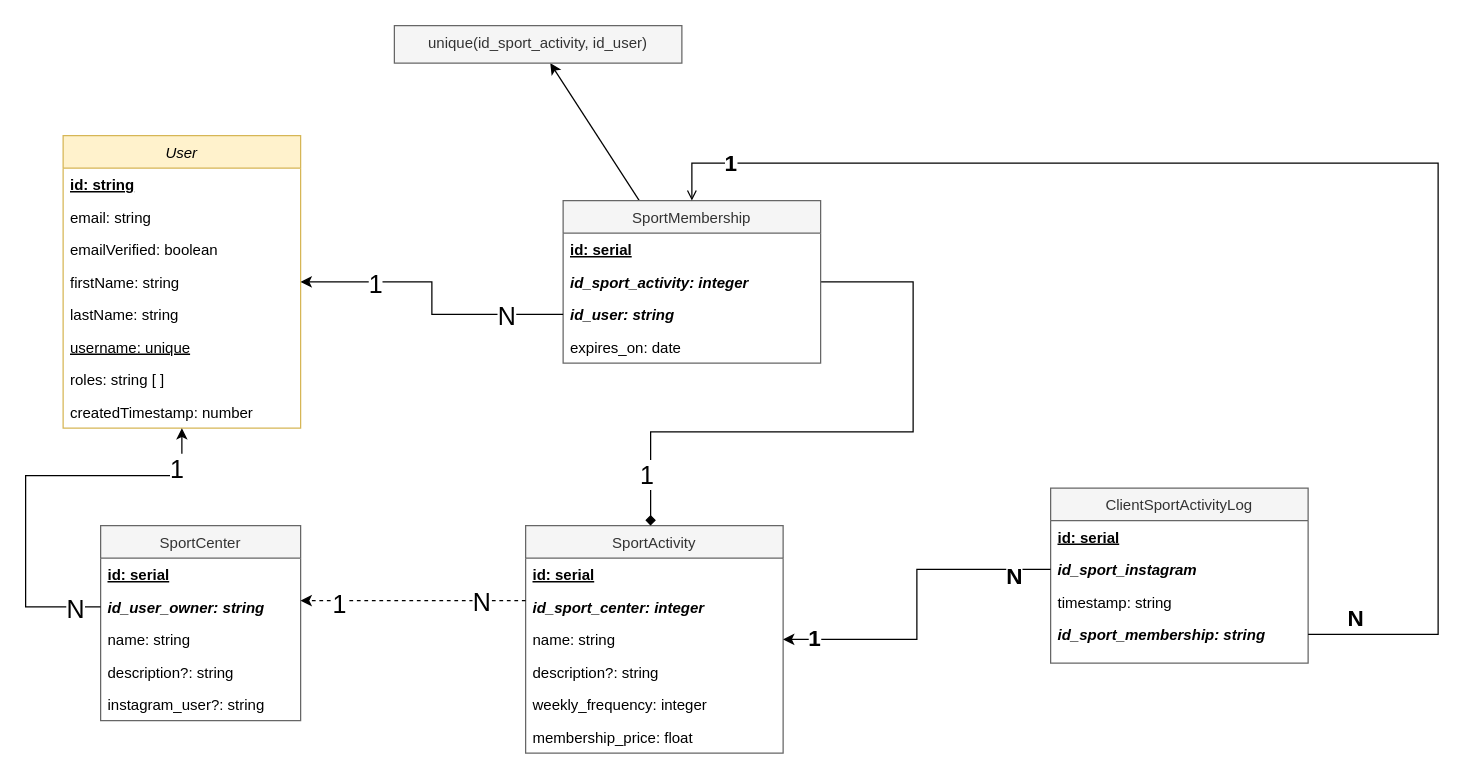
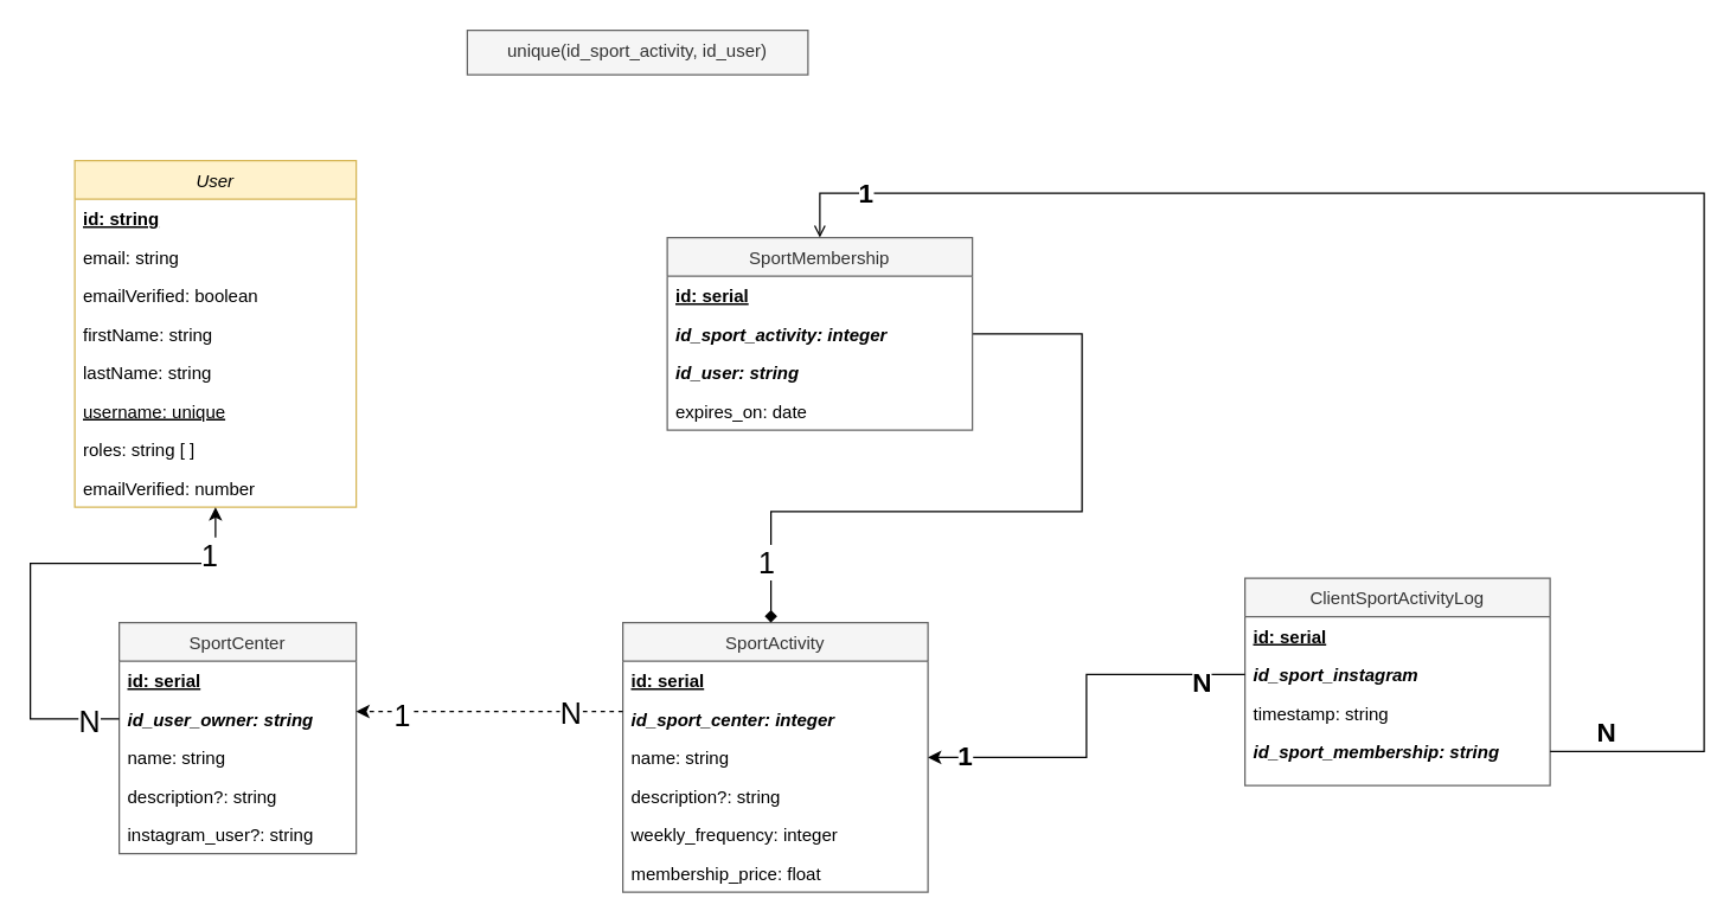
  <mxCell id="0" />
  <mxCell id="1" parent="0" />
  <mxCell id="2" value="User" style="swimlane;fontStyle=2;align=center;verticalAlign=top;childLayout=stackLayout;horizontal=1;startSize=26;horizontalStack=0;resizeParent=1;resizeLast=0;collapsible=1;marginBottom=0;rounded=0;shadow=0;strokeWidth=1;fillColor=#fff2cc;strokeColor=#d6b656;" parent="1" vertex="1"><mxGeometry x="50" y="108" width="190" height="234" as="geometry"><mxRectangle x="230" y="140" width="160" height="26" as="alternateBounds" /></mxGeometry></mxCell>
  <mxCell id="3" value="id: string" style="text;align=left;verticalAlign=top;spacingLeft=4;spacingRight=4;overflow=hidden;rotatable=0;points=[[0,0.5],[1,0.5]];portConstraint=eastwest;fontStyle=5" parent="2" vertex="1"><mxGeometry y="26" width="190" height="26" as="geometry" /></mxCell>
  <mxCell id="4" value="email: string" style="text;align=left;verticalAlign=top;spacingLeft=4;spacingRight=4;overflow=hidden;rotatable=0;points=[[0,0.5],[1,0.5]];portConstraint=eastwest;rounded=0;shadow=0;html=0;" parent="2" vertex="1"><mxGeometry y="52" width="190" height="26" as="geometry" /></mxCell>
  <mxCell id="5" value="emailVerified: boolean" style="text;align=left;verticalAlign=top;spacingLeft=4;spacingRight=4;overflow=hidden;rotatable=0;points=[[0,0.5],[1,0.5]];portConstraint=eastwest;rounded=0;shadow=0;html=0;" parent="2" vertex="1"><mxGeometry y="78" width="190" height="26" as="geometry" /></mxCell>
  <mxCell id="6" value="firstName: string" style="text;align=left;verticalAlign=top;spacingLeft=4;spacingRight=4;overflow=hidden;rotatable=0;points=[[0,0.5],[1,0.5]];portConstraint=eastwest;rounded=0;shadow=0;html=0;" parent="2" vertex="1"><mxGeometry y="104" width="190" height="26" as="geometry" /></mxCell>
  <mxCell id="7" value="lastName: string" style="text;align=left;verticalAlign=top;spacingLeft=4;spacingRight=4;overflow=hidden;rotatable=0;points=[[0,0.5],[1,0.5]];portConstraint=eastwest;rounded=0;shadow=0;html=0;" parent="2" vertex="1"><mxGeometry y="130" width="190" height="26" as="geometry" /></mxCell>
  <mxCell id="8" value="username: unique" style="text;align=left;verticalAlign=top;spacingLeft=4;spacingRight=4;overflow=hidden;rotatable=0;points=[[0,0.5],[1,0.5]];portConstraint=eastwest;rounded=0;shadow=0;html=0;fontStyle=4" parent="2" vertex="1"><mxGeometry y="156" width="190" height="26" as="geometry" /></mxCell>
  <mxCell id="9" value="roles: string [ ]" style="text;align=left;verticalAlign=top;spacingLeft=4;spacingRight=4;overflow=hidden;rotatable=0;points=[[0,0.5],[1,0.5]];portConstraint=eastwest;rounded=0;shadow=0;html=0;" parent="2" vertex="1"><mxGeometry y="182" width="190" height="26" as="geometry" /></mxCell>
- <mxCell id="10" value="createdTimestamp: number" style="text;align=left;verticalAlign=top;spacingLeft=4;spacingRight=4;overflow=hidden;rotatable=0;points=[[0,0.5],[1,0.5]];portConstraint=eastwest;rounded=0;shadow=0;html=0;" parent="2" vertex="1"><mxGeometry y="208" width="190" height="26" as="geometry" /></mxCell>
+ <mxCell id="10" value="emailVerified: number" style="text;align=left;verticalAlign=top;spacingLeft=4;spacingRight=4;overflow=hidden;rotatable=0;points=[[0,0.5],[1,0.5]];portConstraint=eastwest;rounded=0;shadow=0;html=0;" parent="2" vertex="1"><mxGeometry y="208" width="190" height="26" as="geometry" /></mxCell>
  <mxCell id="11" value="SportCenter" style="swimlane;fontStyle=0;align=center;verticalAlign=top;childLayout=stackLayout;horizontal=1;startSize=26;horizontalStack=0;resizeParent=1;resizeLast=0;collapsible=1;marginBottom=0;rounded=0;shadow=0;strokeWidth=1;fillColor=#f5f5f5;fontColor=#333333;strokeColor=#666666;" parent="1" vertex="1"><mxGeometry x="80" y="420" width="160" height="156" as="geometry"><mxRectangle x="130" y="380" width="160" height="26" as="alternateBounds" /></mxGeometry></mxCell>
  <mxCell id="12" value="id: serial" style="text;align=left;verticalAlign=top;spacingLeft=4;spacingRight=4;overflow=hidden;rotatable=0;points=[[0,0.5],[1,0.5]];portConstraint=eastwest;fontStyle=5" parent="11" vertex="1"><mxGeometry y="26" width="160" height="26" as="geometry" /></mxCell>
  <mxCell id="13" value="id_user_owner: string" style="text;align=left;verticalAlign=top;spacingLeft=4;spacingRight=4;overflow=hidden;rotatable=0;points=[[0,0.5],[1,0.5]];portConstraint=eastwest;fontStyle=3" parent="11" vertex="1"><mxGeometry y="52" width="160" height="26" as="geometry" /></mxCell>
  <mxCell id="14" value="name: string" style="text;align=left;verticalAlign=top;spacingLeft=4;spacingRight=4;overflow=hidden;rotatable=0;points=[[0,0.5],[1,0.5]];portConstraint=eastwest;fontStyle=0" parent="11" vertex="1"><mxGeometry y="78" width="160" height="26" as="geometry" /></mxCell>
  <mxCell id="15" value="description?: string" style="text;align=left;verticalAlign=top;spacingLeft=4;spacingRight=4;overflow=hidden;rotatable=0;points=[[0,0.5],[1,0.5]];portConstraint=eastwest;fontStyle=0" parent="11" vertex="1"><mxGeometry y="104" width="160" height="26" as="geometry" /></mxCell>
  <mxCell id="16" value="instagram_user?: string" style="text;align=left;verticalAlign=top;spacingLeft=4;spacingRight=4;overflow=hidden;rotatable=0;points=[[0,0.5],[1,0.5]];portConstraint=eastwest;fontStyle=0" parent="11" vertex="1"><mxGeometry y="130" width="160" height="26" as="geometry" /></mxCell>
  <mxCell id="17" style="edgeStyle=orthogonalEdgeStyle;rounded=0;orthogonalLoop=1;jettySize=auto;html=1;" parent="1" source="13" target="2" edge="1"><mxGeometry relative="1" as="geometry"><Array as="points"><mxPoint x="20" y="485" /><mxPoint x="20" y="380" /><mxPoint x="145" y="380" /></Array></mxGeometry></mxCell>
  <mxCell id="18" value="N" style="edgeLabel;html=1;align=center;verticalAlign=middle;resizable=0;points=[];fontSize=20;fontStyle=0" parent="17" vertex="1" connectable="0"><mxGeometry x="-0.768" y="-2" relative="1" as="geometry"><mxPoint x="17" y="2" as="offset" /></mxGeometry></mxCell>
  <mxCell id="19" value="1" style="edgeLabel;html=1;align=center;verticalAlign=middle;resizable=0;points=[];fontSize=20;fontFamily=Helvetica;fontColor=default;fontStyle=0" parent="17" vertex="1" connectable="0"><mxGeometry x="0.857" y="-2" relative="1" as="geometry"><mxPoint x="-7" y="8" as="offset" /></mxGeometry></mxCell>
  <mxCell id="20" value="SportActivity" style="swimlane;fontStyle=0;align=center;verticalAlign=top;childLayout=stackLayout;horizontal=1;startSize=26;horizontalStack=0;resizeParent=1;resizeLast=0;collapsible=1;marginBottom=0;rounded=0;shadow=0;strokeWidth=1;fillColor=#f5f5f5;fontColor=#333333;strokeColor=#666666;" parent="1" vertex="1"><mxGeometry x="420" y="420" width="206" height="182" as="geometry"><mxRectangle x="130" y="380" width="160" height="26" as="alternateBounds" /></mxGeometry></mxCell>
  <mxCell id="21" value="id: serial" style="text;align=left;verticalAlign=top;spacingLeft=4;spacingRight=4;overflow=hidden;rotatable=0;points=[[0,0.5],[1,0.5]];portConstraint=eastwest;fontStyle=5" parent="20" vertex="1"><mxGeometry y="26" width="206" height="26" as="geometry" /></mxCell>
  <mxCell id="22" value="id_sport_center: integer" style="text;align=left;verticalAlign=top;spacingLeft=4;spacingRight=4;overflow=hidden;rotatable=0;points=[[0,0.5],[1,0.5]];portConstraint=eastwest;fontStyle=3" parent="20" vertex="1"><mxGeometry y="52" width="206" height="26" as="geometry" /></mxCell>
  <mxCell id="23" value="name: string" style="text;align=left;verticalAlign=top;spacingLeft=4;spacingRight=4;overflow=hidden;rotatable=0;points=[[0,0.5],[1,0.5]];portConstraint=eastwest;fontStyle=0" parent="20" vertex="1"><mxGeometry y="78" width="206" height="26" as="geometry" /></mxCell>
  <mxCell id="24" value="description?: string" style="text;align=left;verticalAlign=top;spacingLeft=4;spacingRight=4;overflow=hidden;rotatable=0;points=[[0,0.5],[1,0.5]];portConstraint=eastwest;fontStyle=0" parent="20" vertex="1"><mxGeometry y="104" width="206" height="26" as="geometry" /></mxCell>
  <mxCell id="25" value="weekly_frequency: integer" style="text;align=left;verticalAlign=top;spacingLeft=4;spacingRight=4;overflow=hidden;rotatable=0;points=[[0,0.5],[1,0.5]];portConstraint=eastwest;fontStyle=0" parent="20" vertex="1"><mxGeometry y="130" width="206" height="26" as="geometry" /></mxCell>
  <mxCell id="26" value="membership_price: float" style="text;align=left;verticalAlign=top;spacingLeft=4;spacingRight=4;overflow=hidden;rotatable=0;points=[[0,0.5],[1,0.5]];portConstraint=eastwest;fontStyle=0" parent="20" vertex="1"><mxGeometry y="156" width="206" height="26" as="geometry" /></mxCell>
  <mxCell id="27" style="edgeStyle=orthogonalEdgeStyle;rounded=0;orthogonalLoop=1;jettySize=auto;html=1;dashed=1;" parent="1" source="22" target="11" edge="1"><mxGeometry relative="1" as="geometry"><Array as="points"><mxPoint x="380" y="480" /><mxPoint x="380" y="480" /></Array></mxGeometry></mxCell>
  <mxCell id="28" value="1" style="edgeLabel;html=1;align=center;verticalAlign=middle;resizable=0;points=[];fontSize=20;fontFamily=Helvetica;fontColor=default;fontStyle=0" parent="27" vertex="1" connectable="0"><mxGeometry x="-0.489" y="1" relative="1" as="geometry"><mxPoint x="-104" as="offset" /></mxGeometry></mxCell>
  <mxCell id="29" value="N" style="edgeLabel;html=1;align=center;verticalAlign=middle;resizable=0;points=[];fontSize=20;fontFamily=Helvetica;fontColor=default;fontStyle=0" parent="27" vertex="1" connectable="0"><mxGeometry x="-0.6" relative="1" as="geometry"><mxPoint as="offset" /></mxGeometry></mxCell>
  <mxCell id="30" style="edgeStyle=orthogonalEdgeStyle;rounded=0;orthogonalLoop=1;jettySize=auto;html=1;exitX=1;exitY=0.5;exitDx=0;exitDy=0;endArrow=diamond;" parent="1" source="35" target="20" edge="1"><mxGeometry relative="1" as="geometry"><Array as="points"><mxPoint x="730" y="225" /><mxPoint x="730" y="345" /><mxPoint x="520" y="345" /></Array></mxGeometry></mxCell>
  <mxCell id="31" value="1" style="edgeLabel;html=1;align=center;verticalAlign=middle;resizable=0;points=[];fontSize=20;fontFamily=Helvetica;fontColor=default;" parent="30" vertex="1" connectable="0"><mxGeometry x="0.824" y="-4" relative="1" as="geometry"><mxPoint as="offset" /></mxGeometry></mxCell>
- <mxCell id="32" value="" style="rounded=0;orthogonalLoop=1;jettySize=auto;html=1;" parent="1" source="33" target="52" edge="1"><mxGeometry relative="1" as="geometry" /></mxCell>
  <mxCell id="33" value="SportMembership" style="swimlane;fontStyle=0;align=center;verticalAlign=top;childLayout=stackLayout;horizontal=1;startSize=26;horizontalStack=0;resizeParent=1;resizeLast=0;collapsible=1;marginBottom=0;rounded=0;shadow=0;strokeWidth=1;fillColor=#f5f5f5;fontColor=#333333;strokeColor=#666666;" parent="1" vertex="1"><mxGeometry x="450" y="160" width="206" height="130" as="geometry"><mxRectangle x="130" y="380" width="160" height="26" as="alternateBounds" /></mxGeometry></mxCell>
  <mxCell id="34" value="id: serial" style="text;align=left;verticalAlign=top;spacingLeft=4;spacingRight=4;overflow=hidden;rotatable=0;points=[[0,0.5],[1,0.5]];portConstraint=eastwest;fontStyle=5" parent="33" vertex="1"><mxGeometry y="26" width="206" height="26" as="geometry" /></mxCell>
  <mxCell id="35" value="id_sport_activity: integer" style="text;align=left;verticalAlign=top;spacingLeft=4;spacingRight=4;overflow=hidden;rotatable=0;points=[[0,0.5],[1,0.5]];portConstraint=eastwest;fontStyle=3" parent="33" vertex="1"><mxGeometry y="52" width="206" height="26" as="geometry" /></mxCell>
  <mxCell id="36" value="id_user: string" style="text;align=left;verticalAlign=top;spacingLeft=4;spacingRight=4;overflow=hidden;rotatable=0;points=[[0,0.5],[1,0.5]];portConstraint=eastwest;fontStyle=3" parent="33" vertex="1"><mxGeometry y="78" width="206" height="26" as="geometry" /></mxCell>
  <mxCell id="37" value="expires_on: date" style="text;align=left;verticalAlign=top;spacingLeft=4;spacingRight=4;overflow=hidden;rotatable=0;points=[[0,0.5],[1,0.5]];portConstraint=eastwest;fontStyle=0" parent="33" vertex="1"><mxGeometry y="104" width="206" height="26" as="geometry" /></mxCell>
- <mxCell id="38" style="edgeStyle=orthogonalEdgeStyle;rounded=0;orthogonalLoop=1;jettySize=auto;html=1;" parent="1" source="36" target="2" edge="1"><mxGeometry relative="1" as="geometry" /></mxCell>
- <mxCell id="39" value="1" style="edgeLabel;html=1;align=center;verticalAlign=middle;resizable=0;points=[];fontSize=20;fontFamily=Helvetica;fontColor=default;fontStyle=0" parent="38" vertex="1" connectable="0"><mxGeometry x="0.444" y="2" relative="1" as="geometry"><mxPoint x="-7" y="-2" as="offset" /></mxGeometry></mxCell>
- <mxCell id="40" value="N" style="edgeLabel;html=1;align=center;verticalAlign=middle;resizable=0;points=[];fontSize=20;fontFamily=Helvetica;fontColor=default;" parent="38" vertex="1" connectable="0"><mxGeometry x="-0.609" relative="1" as="geometry"><mxPoint as="offset" /></mxGeometry></mxCell>
  <mxCell id="41" value="ClientSportActivityLog" style="swimlane;fontStyle=0;align=center;verticalAlign=top;childLayout=stackLayout;horizontal=1;startSize=26;horizontalStack=0;resizeParent=1;resizeLast=0;collapsible=1;marginBottom=0;rounded=0;shadow=0;strokeWidth=1;fillColor=#f5f5f5;fontColor=#333333;strokeColor=#666666;" parent="1" vertex="1"><mxGeometry x="840" y="390" width="206" height="140" as="geometry"><mxRectangle x="130" y="380" width="160" height="26" as="alternateBounds" /></mxGeometry></mxCell>
  <mxCell id="42" value="id: serial" style="text;align=left;verticalAlign=top;spacingLeft=4;spacingRight=4;overflow=hidden;rotatable=0;points=[[0,0.5],[1,0.5]];portConstraint=eastwest;fontStyle=5" parent="41" vertex="1"><mxGeometry y="26" width="206" height="26" as="geometry" /></mxCell>
  <mxCell id="43" value="id_sport_instagram" style="text;align=left;verticalAlign=top;spacingLeft=4;spacingRight=4;overflow=hidden;rotatable=0;points=[[0,0.5],[1,0.5]];portConstraint=eastwest;fontStyle=3" parent="41" vertex="1"><mxGeometry y="52" width="206" height="26" as="geometry" /></mxCell>
  <mxCell id="44" value="timestamp: string" style="text;align=left;verticalAlign=top;spacingLeft=4;spacingRight=4;overflow=hidden;rotatable=0;points=[[0,0.5],[1,0.5]];portConstraint=eastwest;fontStyle=0" parent="41" vertex="1"><mxGeometry y="78" width="206" height="26" as="geometry" /></mxCell>
  <mxCell id="45" value="id_sport_membership: string" style="text;align=left;verticalAlign=top;spacingLeft=4;spacingRight=4;overflow=hidden;rotatable=0;points=[[0,0.5],[1,0.5]];portConstraint=eastwest;fontStyle=3" parent="41" vertex="1"><mxGeometry y="104" width="206" height="26" as="geometry" /></mxCell>
  <mxCell id="46" style="edgeStyle=orthogonalEdgeStyle;rounded=0;orthogonalLoop=1;jettySize=auto;html=1;" parent="1" source="43" target="20" edge="1"><mxGeometry relative="1" as="geometry" /></mxCell>
  <mxCell id="47" value="N" style="edgeLabel;html=1;align=center;verticalAlign=middle;resizable=0;points=[];fontSize=18;fontFamily=Helvetica;fontColor=default;fontStyle=1" parent="46" vertex="1" connectable="0"><mxGeometry x="-0.942" y="3" relative="1" as="geometry"><mxPoint x="-22" y="2" as="offset" /></mxGeometry></mxCell>
  <mxCell id="48" value="1" style="edgeLabel;html=1;align=center;verticalAlign=middle;resizable=0;points=[];fontSize=18;fontFamily=Helvetica;fontColor=default;fontStyle=1" parent="46" vertex="1" connectable="0"><mxGeometry x="0.932" relative="1" as="geometry"><mxPoint x="15" y="-1" as="offset" /></mxGeometry></mxCell>
  <mxCell id="49" style="edgeStyle=orthogonalEdgeStyle;rounded=0;orthogonalLoop=1;jettySize=auto;html=1;endArrow=open;" parent="1" source="45" target="33" edge="1"><mxGeometry relative="1" as="geometry"><Array as="points"><mxPoint x="1150" y="507" /><mxPoint x="1150" y="130" /><mxPoint x="553" y="130" /></Array></mxGeometry></mxCell>
  <mxCell id="50" value="1" style="edgeLabel;html=1;align=center;verticalAlign=middle;resizable=0;points=[];fontSize=18;fontStyle=1" parent="49" vertex="1" connectable="0"><mxGeometry x="0.892" relative="1" as="geometry"><mxPoint as="offset" /></mxGeometry></mxCell>
  <mxCell id="51" value="N" style="edgeLabel;html=1;align=center;verticalAlign=middle;resizable=0;points=[];fontSize=18;fontFamily=Helvetica;fontColor=default;fontStyle=1" parent="49" vertex="1" connectable="0"><mxGeometry x="-0.932" y="8" relative="1" as="geometry"><mxPoint x="-1" y="-5" as="offset" /></mxGeometry></mxCell>
  <mxCell id="52" value="unique(id_sport_activity, id_user)" style="whiteSpace=wrap;html=1;verticalAlign=top;fillColor=#f5f5f5;strokeColor=#666666;fontColor=#333333;fontStyle=0;startSize=26;rounded=0;shadow=0;strokeWidth=1;" parent="1" vertex="1"><mxGeometry x="315" y="20" width="230" height="30" as="geometry" /></mxCell>
